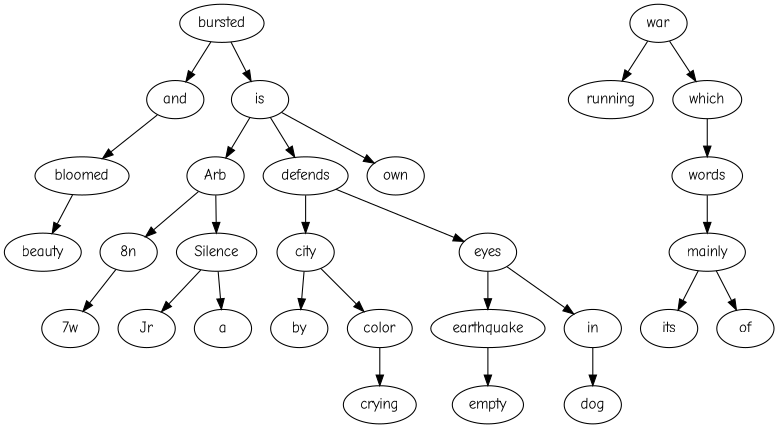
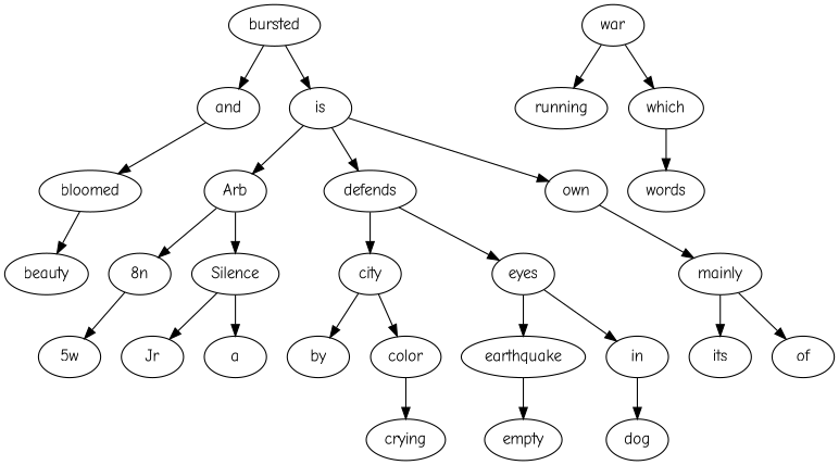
  digraph {
    fontname="Comic Neue"
    node [fontname="Comic Neue"]
    edge [fontname="Comic Neue"]
-   n1 [label="7w"]
+   n1 [label="5w"]
    n2 [label="8n"]
    n3 [label=Arb]
    n4 [label=Silence]
    n5 [label=Jr]
    n6 [label=a]
    n7 [label=and]
    n8 [label=bloomed]
    n9 [label=beauty]
    n10 [label=bursted]
    n11 [label=is]
    n12 [label=defends]
    n13 [label=own]
    n14 [label=city]
    n15 [label=eyes]
    n16 [label=mainly]
    n17 [label=by]
    n18 [label=color]
    n19 [label=crying]
    n20 [label=earthquake]
    n21 [label=in]
    n22 [label=empty]
    n23 [label=dog]
    n24 [label=its]
    n25 [label=of]
    n26 [label=war]
    n27 [label=running]
    n28 [label=which]
    n29 [label=words]
    n2 -> n1
    n3 -> n2
    n3 -> n4
    n4 -> n5
    n4 -> n6
    n7 -> n8
    n8 -> n9
    n10 -> n7
    n10 -> n11
    n11 -> n3
    n11 -> n12
    n11 -> n13
    n12 -> n14
    n12 -> n15
-   n29 -> n16
+   n13 -> n16
    n14 -> n17
    n14 -> n18
    n15 -> n20
    n15 -> n21
    n16 -> n24
    n16 -> n25
    n18 -> n19
    n20 -> n22
    n21 -> n23
    n26 -> n27
    n26 -> n28
    n28 -> n29
  }
